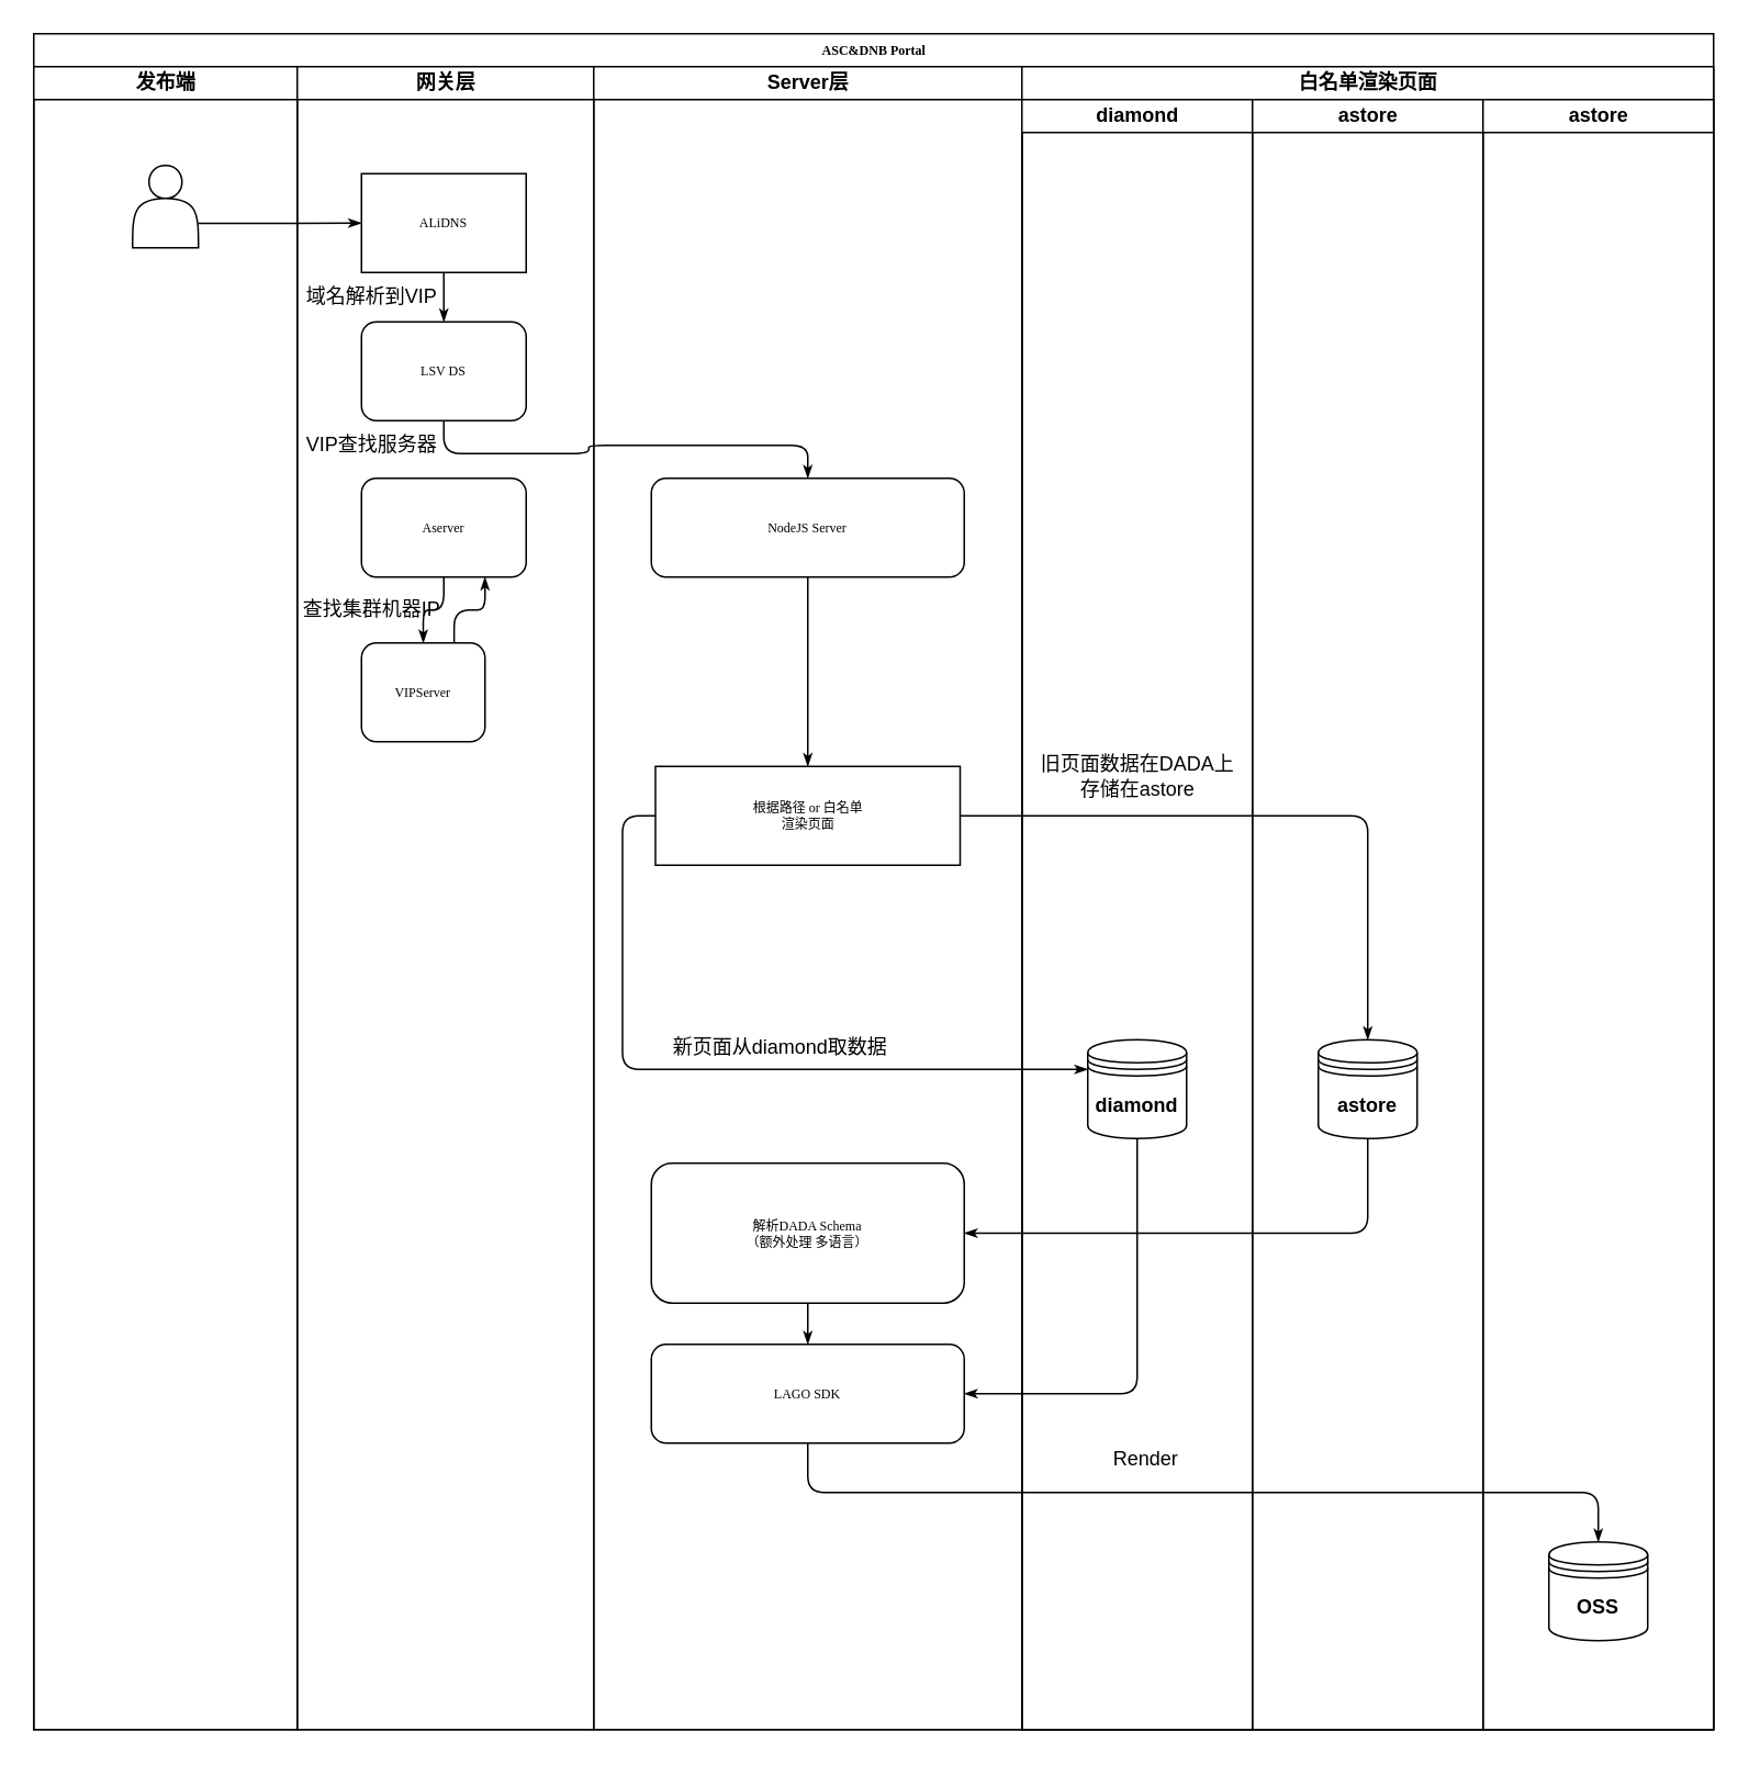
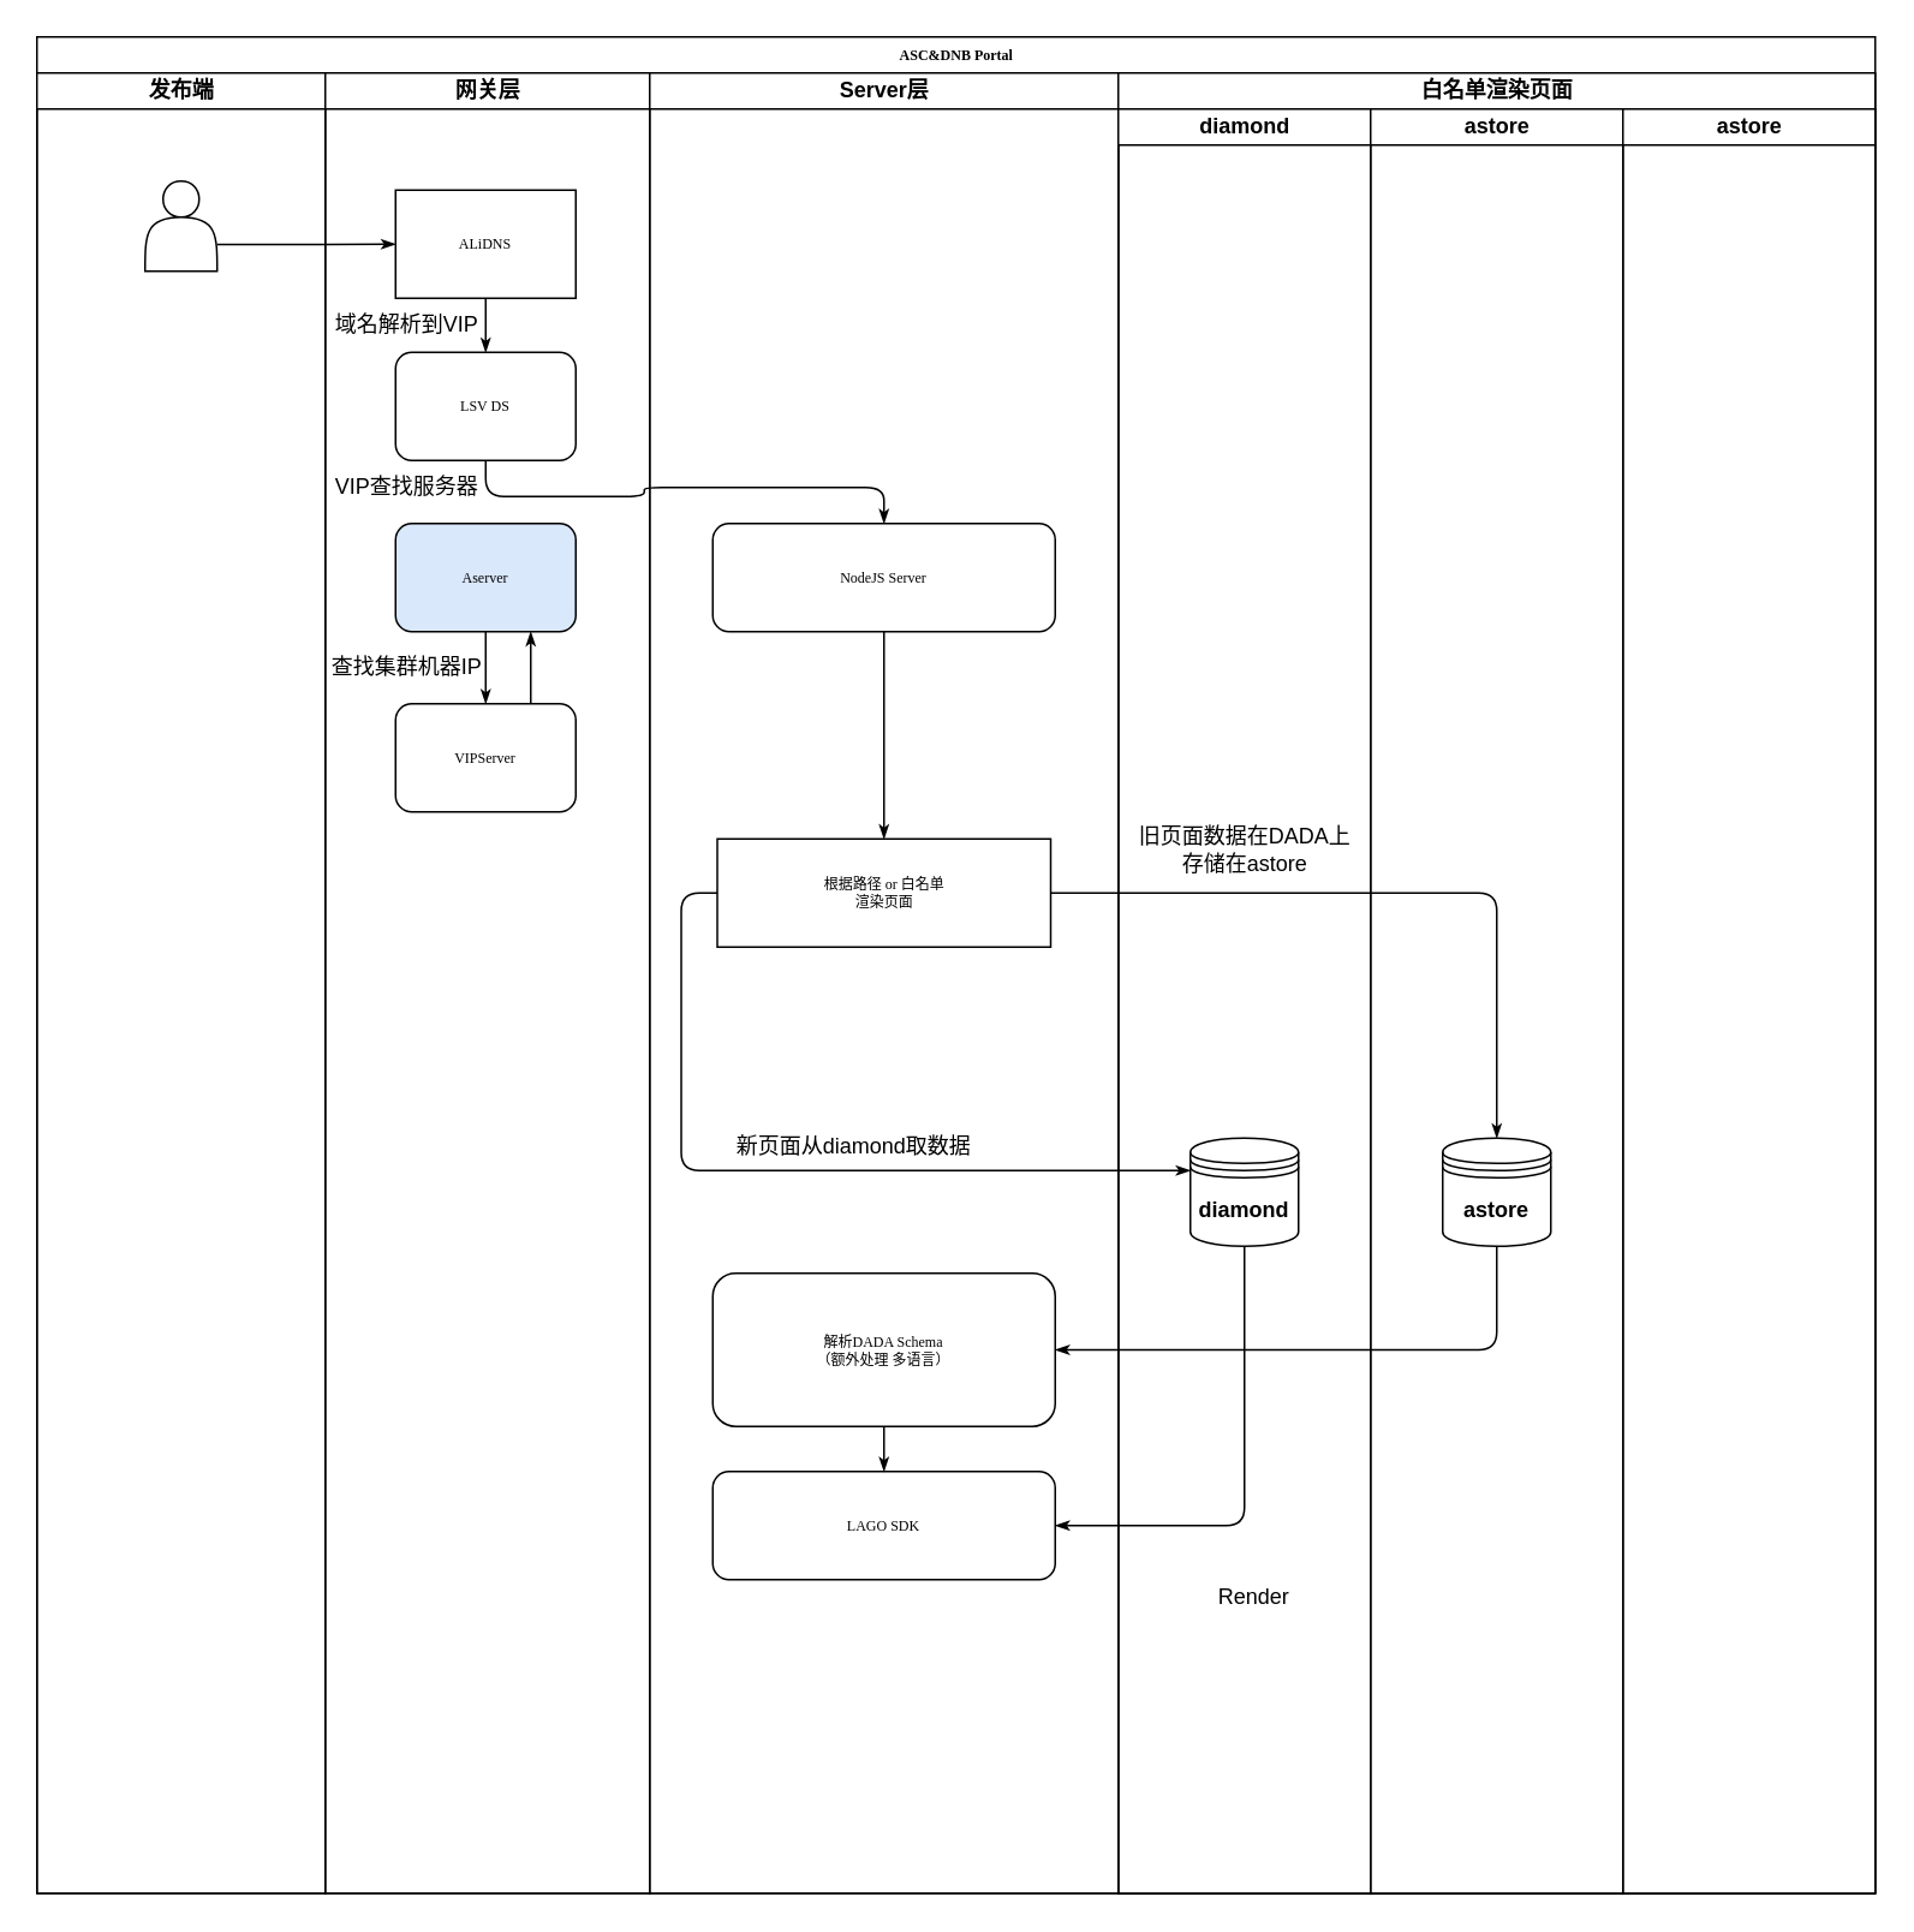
  <mxCell id="0" />
  <mxCell id="1" parent="0" />
  <mxCell id="2" value="ASC&amp;amp;DNB Portal" style="swimlane;html=1;childLayout=stackLayout;startSize=20;rounded=0;shadow=0;labelBackgroundColor=none;strokeWidth=1;fontFamily=Verdana;fontSize=8;align=center;" parent="1" vertex="1"><mxGeometry x="20" y="20" width="1020" height="1030" as="geometry" /></mxCell>
  <mxCell id="3" value="发布端" style="swimlane;html=1;startSize=20;" parent="2" vertex="1"><mxGeometry y="20" width="160" height="1010" as="geometry" /></mxCell>
  <mxCell id="4" value="" style="shape=actor;whiteSpace=wrap;html=1;" parent="3" vertex="1"><mxGeometry x="60" y="60" width="40" height="50" as="geometry" /></mxCell>
  <mxCell id="5" style="edgeStyle=orthogonalEdgeStyle;rounded=1;html=1;labelBackgroundColor=none;startArrow=none;startFill=0;startSize=5;endArrow=classicThin;endFill=1;endSize=5;jettySize=auto;orthogonalLoop=1;strokeWidth=1;fontFamily=Verdana;fontSize=8;exitX=0.999;exitY=0.703;exitDx=0;exitDy=0;exitPerimeter=0;" parent="2" source="4" target="11" edge="1"><mxGeometry relative="1" as="geometry"><mxPoint x="120" y="115" as="sourcePoint" /></mxGeometry></mxCell>
  <mxCell id="6" style="edgeStyle=orthogonalEdgeStyle;rounded=1;html=1;labelBackgroundColor=none;startArrow=none;startFill=0;startSize=5;endArrow=classicThin;endFill=1;endSize=5;jettySize=auto;orthogonalLoop=1;strokeWidth=1;fontFamily=Verdana;fontSize=8" parent="2" edge="1"><mxGeometry relative="1" as="geometry"><mxPoint x="600" y="690" as="sourcePoint" /></mxGeometry></mxCell>
  <mxCell id="7" style="edgeStyle=orthogonalEdgeStyle;rounded=1;html=1;labelBackgroundColor=none;startArrow=none;startFill=0;startSize=5;endArrow=classicThin;endFill=1;endSize=5;jettySize=auto;orthogonalLoop=1;strokeWidth=1;fontFamily=Verdana;fontSize=8" parent="2" edge="1"><mxGeometry relative="1" as="geometry"><mxPoint x="770" y="690" as="sourcePoint" /></mxGeometry></mxCell>
  <mxCell id="8" style="edgeStyle=orthogonalEdgeStyle;rounded=1;html=1;labelBackgroundColor=none;startArrow=none;startFill=0;startSize=5;endArrow=classicThin;endFill=1;endSize=5;jettySize=auto;orthogonalLoop=1;strokeWidth=1;fontFamily=Verdana;fontSize=8" parent="2" edge="1"><mxGeometry relative="1" as="geometry"><mxPoint x="610" y="450" as="sourcePoint" /></mxGeometry></mxCell>
  <mxCell id="9" style="edgeStyle=orthogonalEdgeStyle;rounded=1;html=1;labelBackgroundColor=none;startArrow=none;startFill=0;startSize=5;endArrow=classicThin;endFill=1;endSize=5;jettySize=auto;orthogonalLoop=1;strokeColor=#000000;strokeWidth=1;fontFamily=Verdana;fontSize=8;fontColor=#000000;" parent="2" edge="1"><mxGeometry relative="1" as="geometry"><mxPoint x="610" y="610" as="targetPoint" /></mxGeometry></mxCell>
  <mxCell id="10" value="网关层" style="swimlane;html=1;startSize=20;" parent="2" vertex="1"><mxGeometry x="160" y="20" width="180" height="1010" as="geometry" /></mxCell>
  <mxCell id="11" value="ALiDNS" style="whiteSpace=wrap;html=1;shadow=0;labelBackgroundColor=none;strokeWidth=1;fontFamily=Verdana;fontSize=8;align=center;rounded=0;" parent="10" vertex="1"><mxGeometry x="39" y="65" width="100" height="60" as="geometry" /></mxCell>
  <mxCell id="12" value="LSV DS" style="rounded=1;whiteSpace=wrap;html=1;shadow=0;labelBackgroundColor=none;strokeWidth=1;fontFamily=Verdana;fontSize=8;align=center;" parent="10" vertex="1"><mxGeometry x="39" y="155" width="100" height="60" as="geometry" /></mxCell>
  <mxCell id="13" style="edgeStyle=orthogonalEdgeStyle;rounded=1;html=1;labelBackgroundColor=none;startArrow=none;startFill=0;startSize=5;endArrow=classicThin;endFill=1;endSize=5;jettySize=auto;orthogonalLoop=1;strokeWidth=1;fontFamily=Verdana;fontSize=8;exitX=0.5;exitY=1;exitDx=0;exitDy=0;entryX=0.5;entryY=0;entryDx=0;entryDy=0;" parent="10" source="11" target="12" edge="1"><mxGeometry relative="1" as="geometry"><mxPoint x="259" y="214" as="sourcePoint" /><mxPoint x="89" y="150" as="targetPoint" /></mxGeometry></mxCell>
- <mxCell id="14" value="Aserver" style="rounded=1;whiteSpace=wrap;html=1;shadow=0;labelBackgroundColor=none;strokeWidth=1;fontFamily=Verdana;fontSize=8;align=center;" parent="10" vertex="1"><mxGeometry x="39" y="250" width="100" height="60" as="geometry" /></mxCell>
+ <mxCell id="14" value="Aserver" style="rounded=1;whiteSpace=wrap;html=1;shadow=0;labelBackgroundColor=none;strokeWidth=1;fontFamily=Verdana;fontSize=8;align=center;fillColor=#dae8fc;" parent="10" vertex="1"><mxGeometry x="39" y="250" width="100" height="60" as="geometry" /></mxCell>
  <mxCell id="15" style="edgeStyle=orthogonalEdgeStyle;rounded=1;html=1;labelBackgroundColor=none;startArrow=none;startFill=0;startSize=5;endArrow=classicThin;endFill=1;endSize=5;jettySize=auto;orthogonalLoop=1;strokeWidth=1;fontFamily=Verdana;fontSize=8;exitX=0.5;exitY=1;exitDx=0;exitDy=0;" parent="10" source="12" target="23" edge="1"><mxGeometry relative="1" as="geometry"><mxPoint x="99" y="135" as="sourcePoint" /><mxPoint x="99" y="165" as="targetPoint" /></mxGeometry></mxCell>
- <mxCell id="16" value="VIPServer" style="rounded=1;whiteSpace=wrap;html=1;shadow=0;labelBackgroundColor=none;strokeWidth=1;fontFamily=Verdana;fontSize=8;align=center;" parent="10" vertex="1"><mxGeometry x="39" y="350" width="75" height="60" as="geometry" /></mxCell>
+ <mxCell id="16" value="VIPServer" style="rounded=1;whiteSpace=wrap;html=1;shadow=0;labelBackgroundColor=none;strokeWidth=1;fontFamily=Verdana;fontSize=8;align=center;" parent="10" vertex="1"><mxGeometry x="39" y="350" width="100" height="60" as="geometry" /></mxCell>
  <mxCell id="17" style="edgeStyle=orthogonalEdgeStyle;rounded=1;html=1;labelBackgroundColor=none;startArrow=none;startFill=0;startSize=5;endArrow=classicThin;endFill=1;endSize=5;jettySize=auto;orthogonalLoop=1;strokeWidth=1;fontFamily=Verdana;fontSize=8;exitX=0.5;exitY=1;exitDx=0;exitDy=0;" parent="10" source="14" target="16" edge="1"><mxGeometry relative="1" as="geometry"><mxPoint x="99" y="225" as="sourcePoint" /><mxPoint x="99" y="260" as="targetPoint" /></mxGeometry></mxCell>
  <mxCell id="18" value="域名解析到VIP" style="text;html=1;align=center;verticalAlign=middle;resizable=0;points=[];autosize=1;strokeColor=none;fillColor=none;" parent="10" vertex="1"><mxGeometry y="130" width="90" height="20" as="geometry" /></mxCell>
  <mxCell id="19" value="VIP查找服务器" style="text;html=1;align=center;verticalAlign=middle;resizable=0;points=[];autosize=1;strokeColor=none;fillColor=none;" parent="10" vertex="1"><mxGeometry y="220" width="90" height="20" as="geometry" /></mxCell>
  <mxCell id="20" value="查找集群机器IP" style="text;html=1;align=center;verticalAlign=middle;resizable=0;points=[];autosize=1;strokeColor=none;fillColor=none;" parent="10" vertex="1"><mxGeometry x="-5" y="320" width="100" height="20" as="geometry" /></mxCell>
  <mxCell id="21" style="edgeStyle=orthogonalEdgeStyle;rounded=1;html=1;labelBackgroundColor=none;startArrow=none;startFill=0;startSize=5;endArrow=classicThin;endFill=1;endSize=5;jettySize=auto;orthogonalLoop=1;strokeWidth=1;fontFamily=Verdana;fontSize=8;exitX=0.75;exitY=0;exitDx=0;exitDy=0;entryX=0.75;entryY=1;entryDx=0;entryDy=0;" parent="10" source="16" target="14" edge="1"><mxGeometry relative="1" as="geometry"><mxPoint x="149" y="390" as="sourcePoint" /><mxPoint x="220" y="390" as="targetPoint" /></mxGeometry></mxCell>
  <mxCell id="22" value="Server层" style="swimlane;html=1;startSize=20;" parent="2" vertex="1"><mxGeometry x="340" y="20" width="260" height="1010" as="geometry" /></mxCell>
  <mxCell id="23" value="NodeJS Server" style="rounded=1;whiteSpace=wrap;html=1;shadow=0;labelBackgroundColor=none;strokeWidth=1;fontFamily=Verdana;fontSize=8;align=center;" parent="22" vertex="1"><mxGeometry x="35" y="250" width="190" height="60" as="geometry" /></mxCell>
  <mxCell id="24" value="&lt;span style=&quot;&quot;&gt;根据路径 or 白名单&lt;/span&gt;&lt;br style=&quot;&quot;&gt;&lt;span style=&quot;&quot;&gt;渲染页面&lt;/span&gt;" style="whiteSpace=wrap;html=1;shadow=0;labelBackgroundColor=none;strokeWidth=1;fontFamily=Verdana;fontSize=8;align=center;rounded=0;" parent="22" vertex="1"><mxGeometry x="37.5" y="425" width="185" height="60" as="geometry" /></mxCell>
  <mxCell id="25" style="edgeStyle=orthogonalEdgeStyle;rounded=1;html=1;labelBackgroundColor=none;startArrow=none;startFill=0;startSize=5;endArrow=classicThin;endFill=1;endSize=5;jettySize=auto;orthogonalLoop=1;strokeWidth=1;fontFamily=Verdana;fontSize=8;exitX=0.5;exitY=1;exitDx=0;exitDy=0;entryX=0.5;entryY=0;entryDx=0;entryDy=0;" parent="22" source="23" target="24" edge="1"><mxGeometry relative="1" as="geometry"><mxPoint x="-31" y="290" as="sourcePoint" /><mxPoint x="130" y="420" as="targetPoint" /></mxGeometry></mxCell>
  <mxCell id="26" value="新页面从diamond取数据" style="text;html=1;align=center;verticalAlign=middle;resizable=0;points=[];autosize=1;strokeColor=none;fillColor=none;" parent="22" vertex="1"><mxGeometry x="37.5" y="586" width="150" height="20" as="geometry" /></mxCell>
  <mxCell id="27" value="LAGO SDK" style="rounded=1;whiteSpace=wrap;html=1;shadow=0;labelBackgroundColor=none;strokeWidth=1;fontFamily=Verdana;fontSize=8;align=center;" parent="22" vertex="1"><mxGeometry x="35" y="776" width="190" height="60" as="geometry" /></mxCell>
  <mxCell id="28" value="解析DADA Schema&lt;br&gt;（额外处理 多语言）" style="rounded=1;whiteSpace=wrap;html=1;shadow=0;labelBackgroundColor=none;strokeWidth=1;fontFamily=Verdana;fontSize=8;align=center;" parent="22" vertex="1"><mxGeometry x="35" y="666" width="190" height="85" as="geometry" /></mxCell>
  <mxCell id="29" style="edgeStyle=orthogonalEdgeStyle;rounded=1;html=1;labelBackgroundColor=none;startArrow=none;startFill=0;startSize=5;endArrow=classicThin;endFill=1;endSize=5;jettySize=auto;orthogonalLoop=1;strokeWidth=1;fontFamily=Verdana;fontSize=8;exitX=0.5;exitY=1;exitDx=0;exitDy=0;" parent="22" source="28" target="27" edge="1"><mxGeometry relative="1" as="geometry"><mxPoint x="140.0" y="156" as="sourcePoint" /><mxPoint x="140.0" y="196" as="targetPoint" /></mxGeometry></mxCell>
  <mxCell id="30" value="白名单渲染页面" style="swimlane;html=1;startSize=20;" parent="2" vertex="1"><mxGeometry x="600" y="20" width="420" height="1010" as="geometry" /></mxCell>
  <mxCell id="31" value="diamond" style="swimlane;html=1;startSize=20;" parent="30" vertex="1"><mxGeometry y="20" width="140" height="990" as="geometry" /></mxCell>
  <mxCell id="32" value="&lt;span style=&quot;font-weight: 700;&quot;&gt;diamond&lt;/span&gt;" style="shape=datastore;whiteSpace=wrap;html=1;" parent="31" vertex="1"><mxGeometry x="40" y="571" width="60" height="60" as="geometry" /></mxCell>
  <mxCell id="33" value="旧页面数据在DADA上&lt;br&gt;存储在astore" style="text;html=1;align=center;verticalAlign=middle;resizable=0;points=[];autosize=1;strokeColor=none;fillColor=none;" parent="31" vertex="1"><mxGeometry x="5" y="396" width="130" height="30" as="geometry" /></mxCell>
  <mxCell id="34" value="Render" style="text;html=1;align=center;verticalAlign=middle;resizable=0;points=[];autosize=1;strokeColor=none;fillColor=none;" parent="31" vertex="1"><mxGeometry x="50" y="816" width="50" height="20" as="geometry" /></mxCell>
  <mxCell id="35" value="astore" style="swimlane;html=1;startSize=20;" parent="30" vertex="1"><mxGeometry x="140" y="20" width="140" height="990" as="geometry" /></mxCell>
  <mxCell id="36" value="&lt;span style=&quot;font-weight: 700;&quot;&gt;astore&lt;/span&gt;" style="shape=datastore;whiteSpace=wrap;html=1;" parent="35" vertex="1"><mxGeometry x="40" y="571" width="60" height="60" as="geometry" /></mxCell>
  <mxCell id="37" value="astore" style="swimlane;html=1;startSize=20;" parent="30" vertex="1"><mxGeometry x="280" y="20" width="140" height="990" as="geometry" /></mxCell>
- <mxCell id="38" value="&lt;span style=&quot;font-weight: 700;&quot;&gt;OSS&lt;/span&gt;" style="shape=datastore;whiteSpace=wrap;html=1;" parent="37" vertex="1"><mxGeometry x="40" y="876" width="60" height="60" as="geometry" /></mxCell>
  <mxCell id="39" style="edgeStyle=orthogonalEdgeStyle;rounded=1;html=1;labelBackgroundColor=none;startArrow=none;startFill=0;startSize=5;endArrow=classicThin;endFill=1;endSize=5;jettySize=auto;orthogonalLoop=1;strokeWidth=1;fontFamily=Verdana;fontSize=8;exitX=0;exitY=0.5;exitDx=0;exitDy=0;entryX=0;entryY=0.3;entryDx=0;entryDy=0;" parent="2" source="24" target="32" edge="1"><mxGeometry relative="1" as="geometry"><mxPoint x="475" y="176" as="sourcePoint" /><mxPoint x="400" y="296" as="targetPoint" /></mxGeometry></mxCell>
  <mxCell id="40" style="edgeStyle=orthogonalEdgeStyle;rounded=1;html=1;labelBackgroundColor=none;startArrow=none;startFill=0;startSize=5;endArrow=classicThin;endFill=1;endSize=5;jettySize=auto;orthogonalLoop=1;strokeWidth=1;fontFamily=Verdana;fontSize=8;exitX=1;exitY=0.5;exitDx=0;exitDy=0;entryX=0.5;entryY=0;entryDx=0;entryDy=0;" parent="2" source="24" target="36" edge="1"><mxGeometry relative="1" as="geometry"><mxPoint x="309.0" y="146" as="sourcePoint" /><mxPoint x="385" y="146" as="targetPoint" /></mxGeometry></mxCell>
  <mxCell id="41" style="edgeStyle=orthogonalEdgeStyle;rounded=1;html=1;labelBackgroundColor=none;startArrow=none;startFill=0;startSize=5;endArrow=classicThin;endFill=1;endSize=5;jettySize=auto;orthogonalLoop=1;strokeWidth=1;fontFamily=Verdana;fontSize=8;exitX=0.5;exitY=1;exitDx=0;exitDy=0;entryX=1;entryY=0.5;entryDx=0;entryDy=0;" parent="2" source="32" target="27" edge="1"><mxGeometry relative="1" as="geometry"><mxPoint x="400" y="356.0" as="sourcePoint" /><mxPoint x="473" y="396" as="targetPoint" /></mxGeometry></mxCell>
  <mxCell id="42" style="edgeStyle=orthogonalEdgeStyle;rounded=1;html=1;labelBackgroundColor=none;startArrow=none;startFill=0;startSize=5;endArrow=classicThin;endFill=1;endSize=5;jettySize=auto;orthogonalLoop=1;strokeWidth=1;fontFamily=Verdana;fontSize=8;exitX=0.5;exitY=1;exitDx=0;exitDy=0;entryX=1;entryY=0.5;entryDx=0;entryDy=0;" parent="2" source="36" target="28" edge="1"><mxGeometry relative="1" as="geometry"><mxPoint x="680" y="361.0" as="sourcePoint" /><mxPoint x="470" y="396" as="targetPoint" /></mxGeometry></mxCell>
- <mxCell id="43" style="edgeStyle=orthogonalEdgeStyle;rounded=1;html=1;labelBackgroundColor=none;startArrow=none;startFill=0;startSize=5;endArrow=classicThin;endFill=1;endSize=5;jettySize=auto;orthogonalLoop=1;strokeWidth=1;fontFamily=Verdana;fontSize=8;exitX=0.5;exitY=1;exitDx=0;exitDy=0;entryX=0.5;entryY=0;entryDx=0;entryDy=0;" parent="2" source="27" target="38" edge="1"><mxGeometry relative="1" as="geometry"><mxPoint x="480" y="756" as="sourcePoint" /><mxPoint x="790" y="926" as="targetPoint" /></mxGeometry></mxCell>
